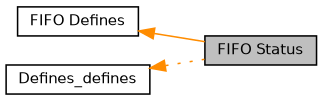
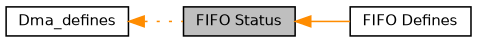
  digraph {
    rankdir=LR
    node [color=black fillcolor=white fontname=Helvetica fontsize=10 shape=record style=filled]
    edge [color=darkorange dir=back fontname=Helvetica fontsize=10 labelfontname=Helvetica labelfontsize=10 shape=plaintext]
    n1 [fillcolor=grey75 fontcolor=black height=0.2 label="FIFO Status" width=0.4]
    n2 [height=0.2 label="FIFO Defines" width=0.4]
-   n3 [height=0.2 label=Defines_defines width=0.4]
-   n2 -> n1 [style=solid]
+   n3 [height=0.2 label=Dma_defines width=0.4]
+   n1 -> n2 [style=solid]
    n3 -> n1 [style=dotted]
  }
